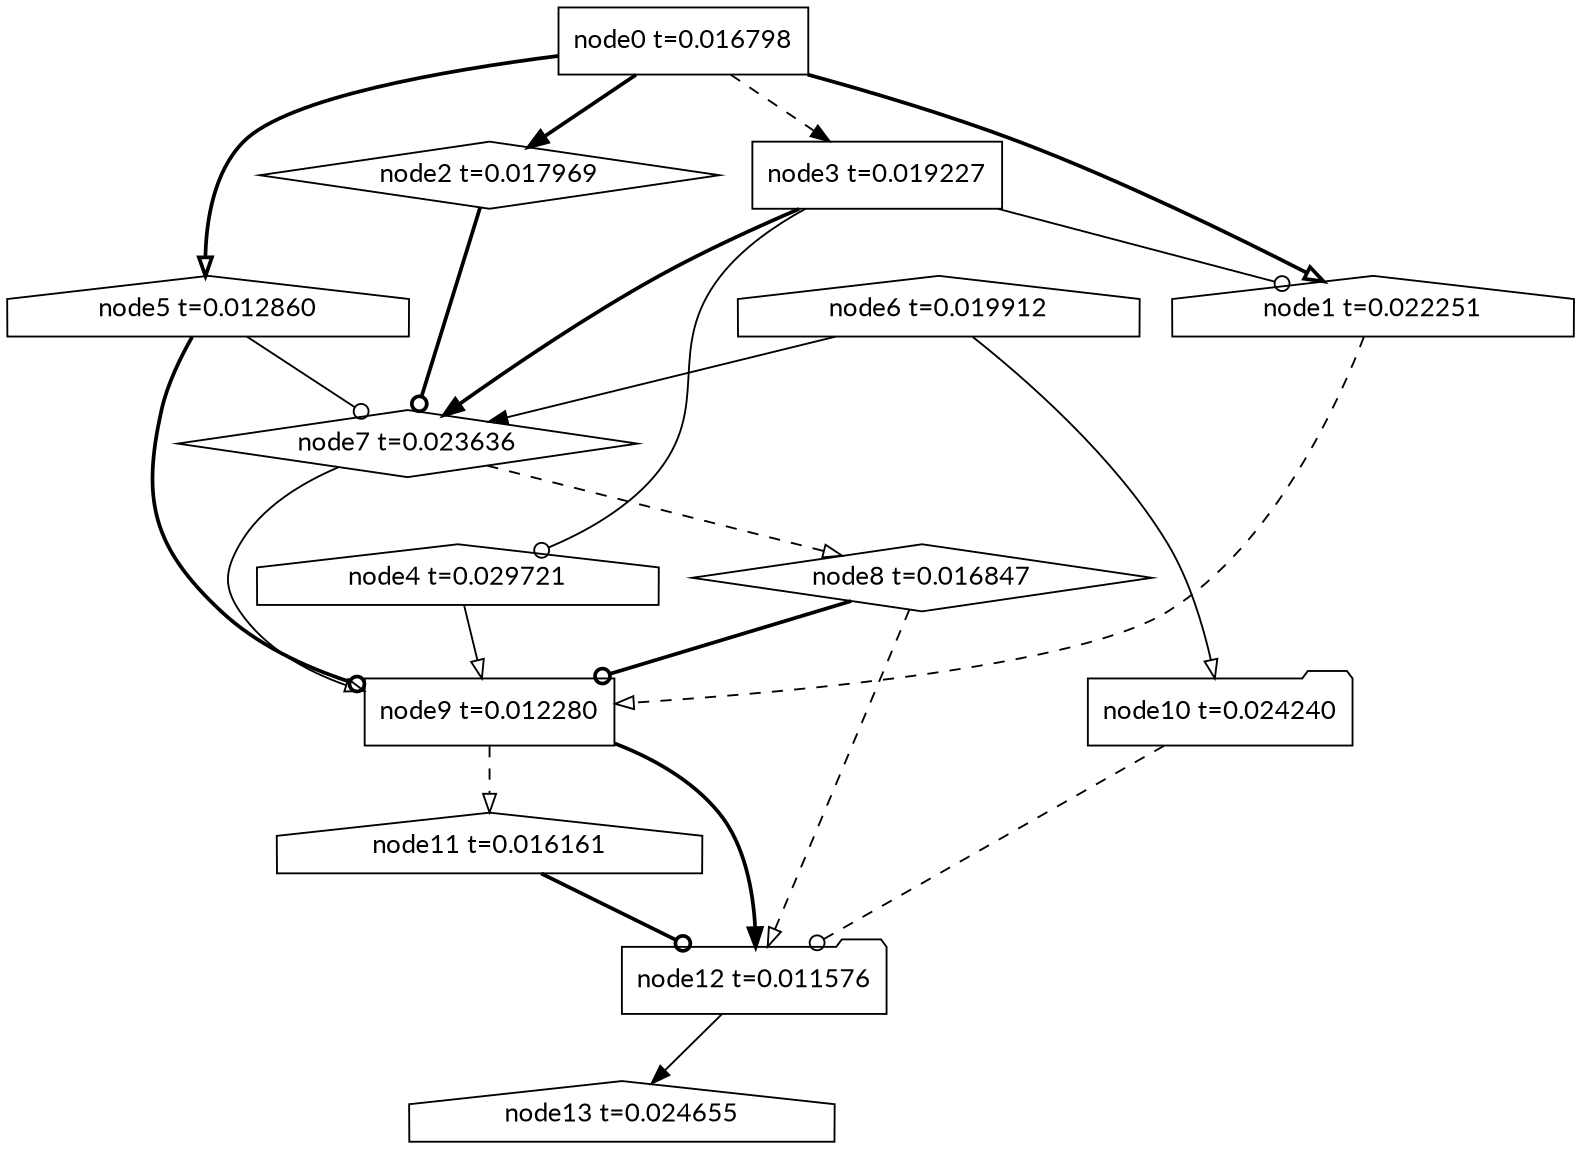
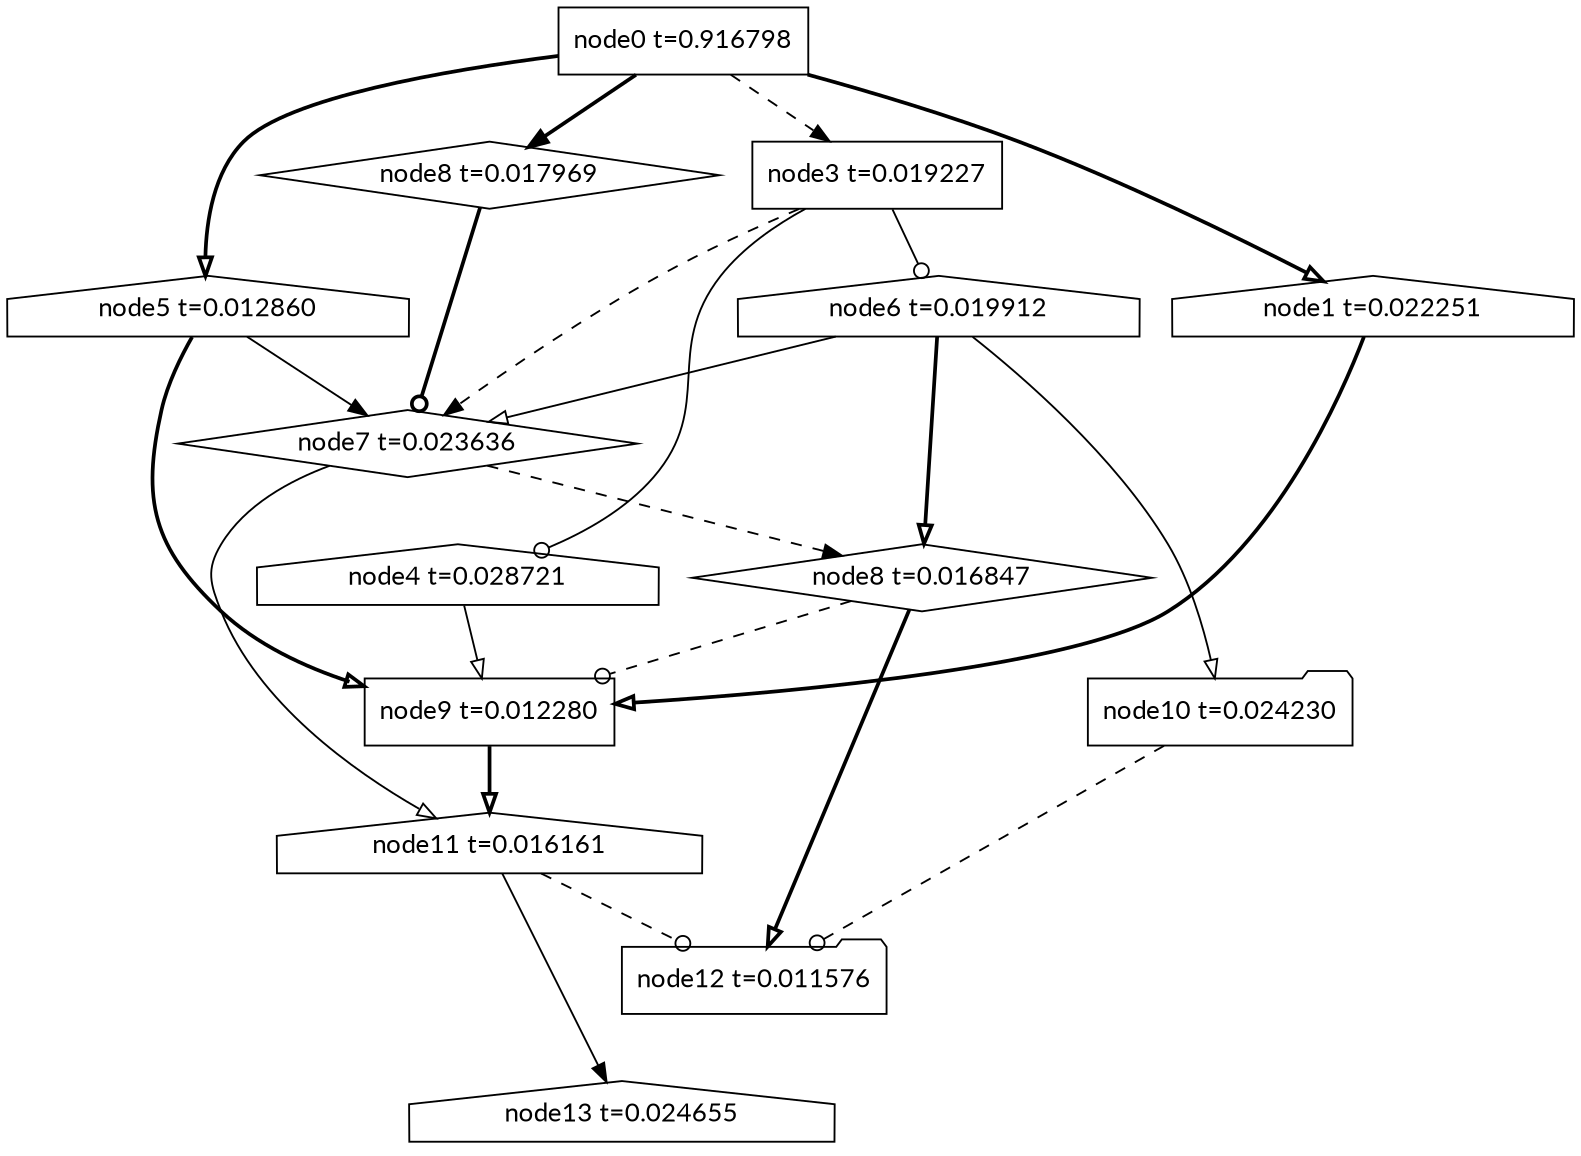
  digraph {
    fontname=Lato
    node [fontname=Lato shape=house]
    edge [arrowhead=onormal fontname=Lato style=bold]
    n1 [label="node13 t=0.024655"]
    n2 [label="node12 t=0.011576" shape=folder]
    n3 [label="node11 t=0.016161"]
-   n4 [label="node10 t=0.024240" shape=folder]
+   n4 [label="node10 t=0.024230" shape=folder]
    n5 [label="node9 t=0.012280" shape=box]
    n6 [label="node8 t=0.016847" shape=diamond]
    n7 [label="node7 t=0.023636" shape=diamond]
    n8 [label="node6 t=0.019912"]
    n9 [label="node5 t=0.012860"]
-   n10 [label="node4 t=0.029721"]
+   n10 [label="node4 t=0.028721"]
    n11 [label="node3 t=0.019227" shape=box]
-   n12 [label="node2 t=0.017969" shape=diamond]
+   n12 [label="node8 t=0.017969" shape=diamond]
    n13 [label="node1 t=0.022251"]
-   n14 [label="node0 t=0.016798" shape=box]
-   n2 -> n1 [arrowhead=normal style=solid]
-   n3 -> n2 [arrowhead=odot]
+   n14 [label="node0 t=0.916798" shape=box]
+   n3 -> n1 [arrowhead=normal style=solid]
+   n3 -> n2 [arrowhead=odot style=dashed]
    n4 -> n2 [arrowhead=odot style=dashed]
-   n5 -> n2 [arrowhead=normal]
-   n5 -> n3 [style=dashed]
-   n6 -> n2 [style=dashed]
-   n6 -> n5 [arrowhead=odot]
-   n7 -> n5 [style=solid]
-   n7 -> n6 [style=dashed]
+   n5 -> n3
+   n6 -> n2
+   n6 -> n5 [arrowhead=odot style=dashed]
+   n7 -> n3 [style=solid]
+   n7 -> n6 [arrowhead=normal style=dashed]
    n8 -> n4 [style=solid]
-   n8 -> n7 [arrowhead=normal style=solid]
-   n9 -> n5 [arrowhead=odot]
-   n9 -> n7 [arrowhead=odot style=solid]
+   n8 -> n6
+   n8 -> n7 [style=solid]
+   n9 -> n5
+   n9 -> n7 [arrowhead=normal style=solid]
    n10 -> n5 [style=solid]
-   n11 -> n7 [arrowhead=normal]
-   n11 -> n13 [arrowhead=odot style=solid]
+   n11 -> n7 [arrowhead=normal style=dashed]
+   n11 -> n8 [arrowhead=odot style=solid]
    n11 -> n10 [arrowhead=odot style=solid]
    n12 -> n7 [arrowhead=odot]
-   n13 -> n5 [style=dashed]
+   n13 -> n5
    n14 -> n9
    n14 -> n11 [arrowhead=normal style=dashed]
    n14 -> n12 [arrowhead=normal]
    n14 -> n13
  }
